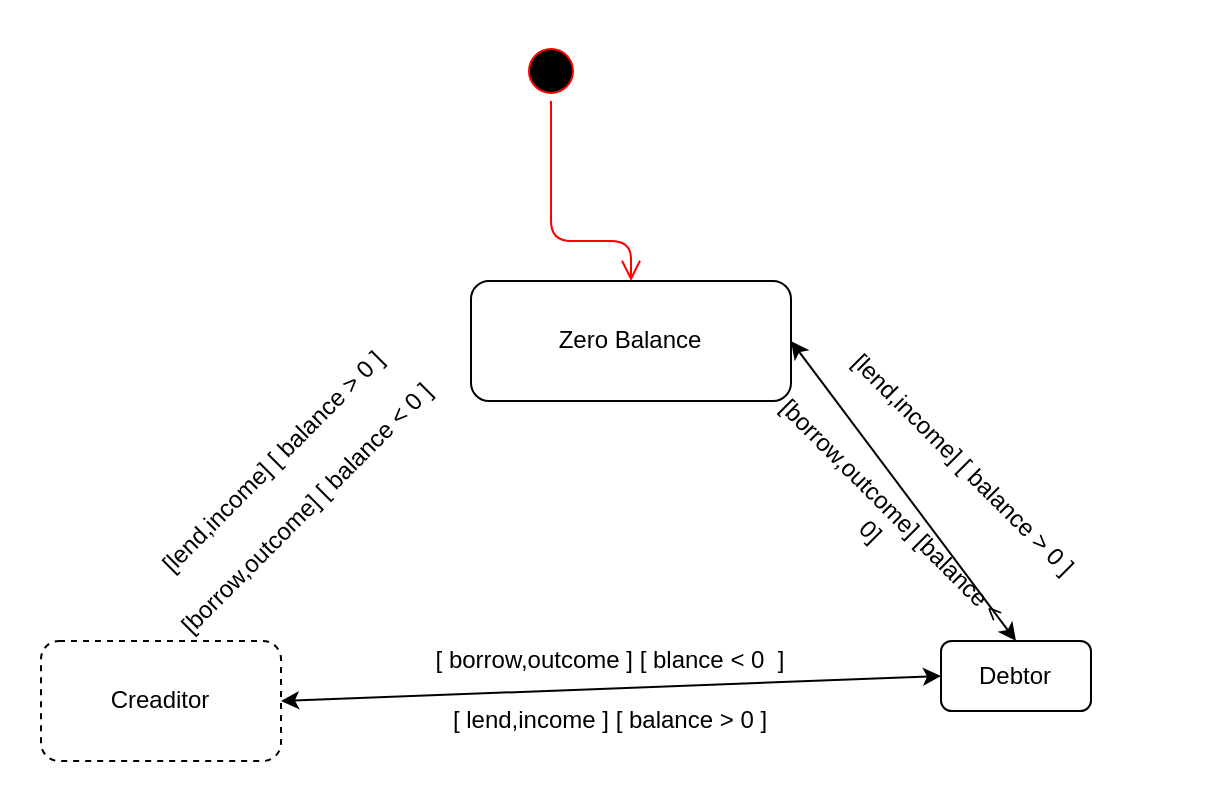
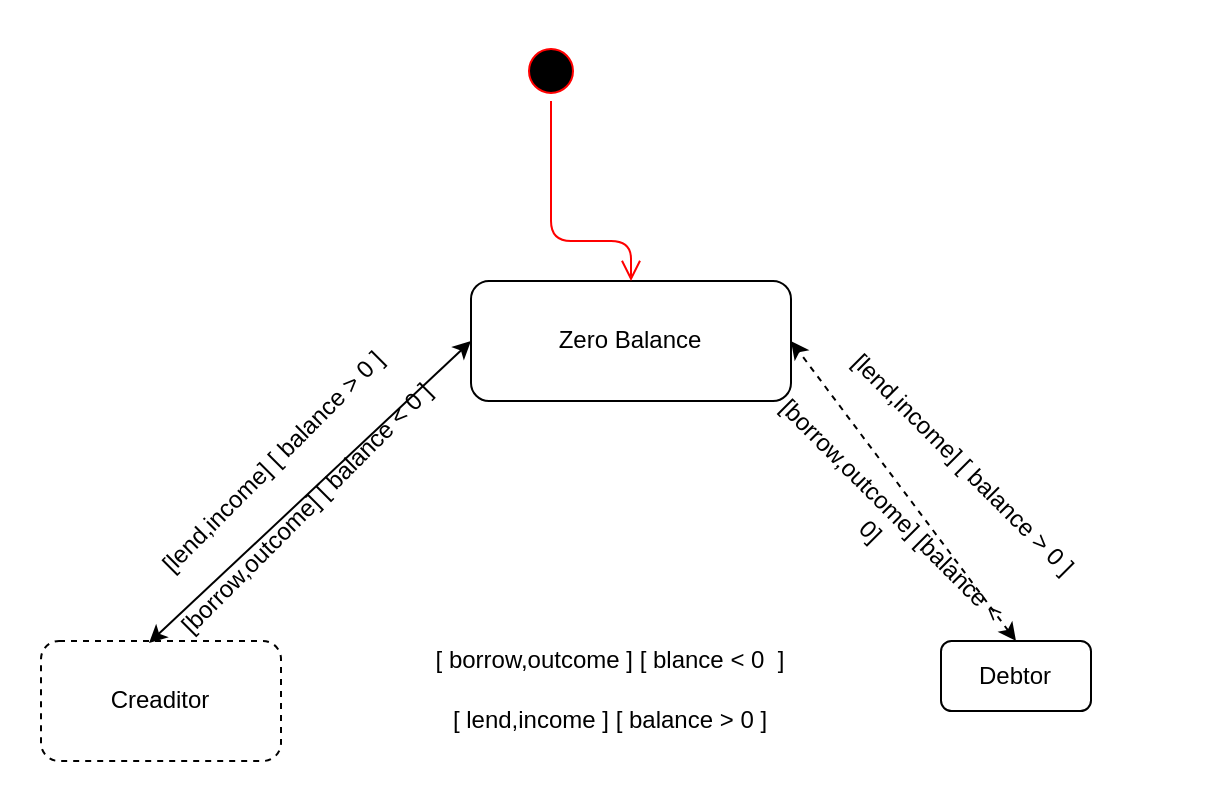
  <mxCell id="0" />
  <mxCell id="1" parent="0" />
  <mxCell id="2" value="Zero Balance" style="rounded=1;whiteSpace=wrap;html=1;" vertex="1" parent="1"><mxGeometry x="235" y="140" width="160" height="60" as="geometry" /></mxCell>
  <mxCell id="3" value="Debtor" style="rounded=1;whiteSpace=wrap;html=1;" vertex="1" parent="1"><mxGeometry x="470" y="320" width="75" height="35" as="geometry" /></mxCell>
  <mxCell id="4" value="Creaditor" style="rounded=1;whiteSpace=wrap;html=1;dashed=1;" vertex="1" parent="1"><mxGeometry x="20" y="320" width="120" height="60" as="geometry" /></mxCell>
  <mxCell id="5" value="" style="ellipse;html=1;shape=startState;fillColor=#000000;strokeColor=#ff0000;" vertex="1" parent="1"><mxGeometry x="260" y="20" width="30" height="30" as="geometry" /></mxCell>
  <mxCell id="6" value="" style="edgeStyle=orthogonalEdgeStyle;html=1;verticalAlign=bottom;endArrow=open;endSize=8;strokeColor=#ff0000;entryX=0.5;entryY=0;entryDx=0;entryDy=0;" edge="1" source="5" parent="1" target="2"><mxGeometry relative="1" as="geometry"><mxPoint x="275" y="110" as="targetPoint" /><Array as="points"><mxPoint x="275" y="120" /></Array></mxGeometry></mxCell>
- <mxCell id="8" value="" style="endArrow=classic;startArrow=classic;html=1;entryX=1;entryY=0.5;entryDx=0;entryDy=0;exitX=0.5;exitY=0;exitDx=0;exitDy=0;" edge="1" parent="1" source="3" target="2"><mxGeometry width="50" height="50" relative="1" as="geometry"><mxPoint x="320" y="240" as="sourcePoint" /><mxPoint x="370" y="190" as="targetPoint" /></mxGeometry></mxCell>
- <mxCell id="9" value="" style="endArrow=classic;startArrow=classic;html=1;entryX=0;entryY=0.5;entryDx=0;entryDy=0;exitX=1;exitY=0.5;exitDx=0;exitDy=0;" edge="1" parent="1" source="4" target="3"><mxGeometry width="50" height="50" relative="1" as="geometry"><mxPoint x="230" y="430" as="sourcePoint" /><mxPoint x="280" y="380" as="targetPoint" /></mxGeometry></mxCell>
+ <mxCell id="7" value="" style="endArrow=classic;startArrow=classic;html=1;entryX=0;entryY=0.5;entryDx=0;entryDy=0;exitX=0.45;exitY=0.017;exitDx=0;exitDy=0;exitPerimeter=0;" edge="1" parent="1" source="4" target="2"><mxGeometry width="50" height="50" relative="1" as="geometry"><mxPoint x="140" y="230" as="sourcePoint" /><mxPoint x="190" y="180" as="targetPoint" /></mxGeometry></mxCell>
+ <mxCell id="8" value="" style="endArrow=classic;startArrow=classic;html=1;entryX=1;entryY=0.5;entryDx=0;entryDy=0;exitX=0.5;exitY=0;exitDx=0;exitDy=0;dashed=1;" edge="1" parent="1" source="3" target="2"><mxGeometry width="50" height="50" relative="1" as="geometry"><mxPoint x="320" y="240" as="sourcePoint" /><mxPoint x="370" y="190" as="targetPoint" /></mxGeometry></mxCell>
  <mxCell id="10" value="[lend,income] [ balance &amp;gt; 0 ]" style="text;html=1;strokeColor=none;fillColor=none;align=center;verticalAlign=middle;whiteSpace=wrap;rounded=0;rotation=-45;" vertex="1" parent="1"><mxGeometry x="41.68" y="221.45" width="189.75" height="20" as="geometry" /></mxCell>
  <mxCell id="11" value="[borrow,outcome] [ balance &amp;lt; 0 ]" style="text;html=1;strokeColor=none;fillColor=none;align=center;verticalAlign=middle;whiteSpace=wrap;rounded=0;rotation=-45;" vertex="1" parent="1"><mxGeometry x="64.24" y="243.6" width="178.32" height="20" as="geometry" /></mxCell>
  <mxCell id="12" value="[ borrow,outcome ] [ blance &amp;lt; 0&amp;nbsp; ]" style="text;html=1;strokeColor=none;fillColor=none;align=center;verticalAlign=middle;whiteSpace=wrap;rounded=0;rotation=0;" vertex="1" parent="1"><mxGeometry x="150" y="320" width="310" height="20" as="geometry" /></mxCell>
  <mxCell id="13" value="[ lend,income ] [ balance &amp;gt; 0 ]" style="text;html=1;strokeColor=none;fillColor=none;align=center;verticalAlign=middle;whiteSpace=wrap;rounded=0;rotation=0;" vertex="1" parent="1"><mxGeometry x="150" y="350" width="310" height="20" as="geometry" /></mxCell>
  <mxCell id="14" value="[borrow,outcome] [balance &amp;lt; 0]" style="text;html=1;strokeColor=none;fillColor=none;align=center;verticalAlign=middle;whiteSpace=wrap;rounded=0;rotation=45;" vertex="1" parent="1"><mxGeometry x="359.83" y="250.43" width="161.21" height="20" as="geometry" /></mxCell>
  <mxCell id="15" value="[lend,income] [ balance &amp;gt; 0 ]" style="text;html=1;strokeColor=none;fillColor=none;align=center;verticalAlign=middle;whiteSpace=wrap;rounded=0;rotation=45;" vertex="1" parent="1"><mxGeometry x="372.71" y="222.12" width="216.82" height="20" as="geometry" /></mxCell>
